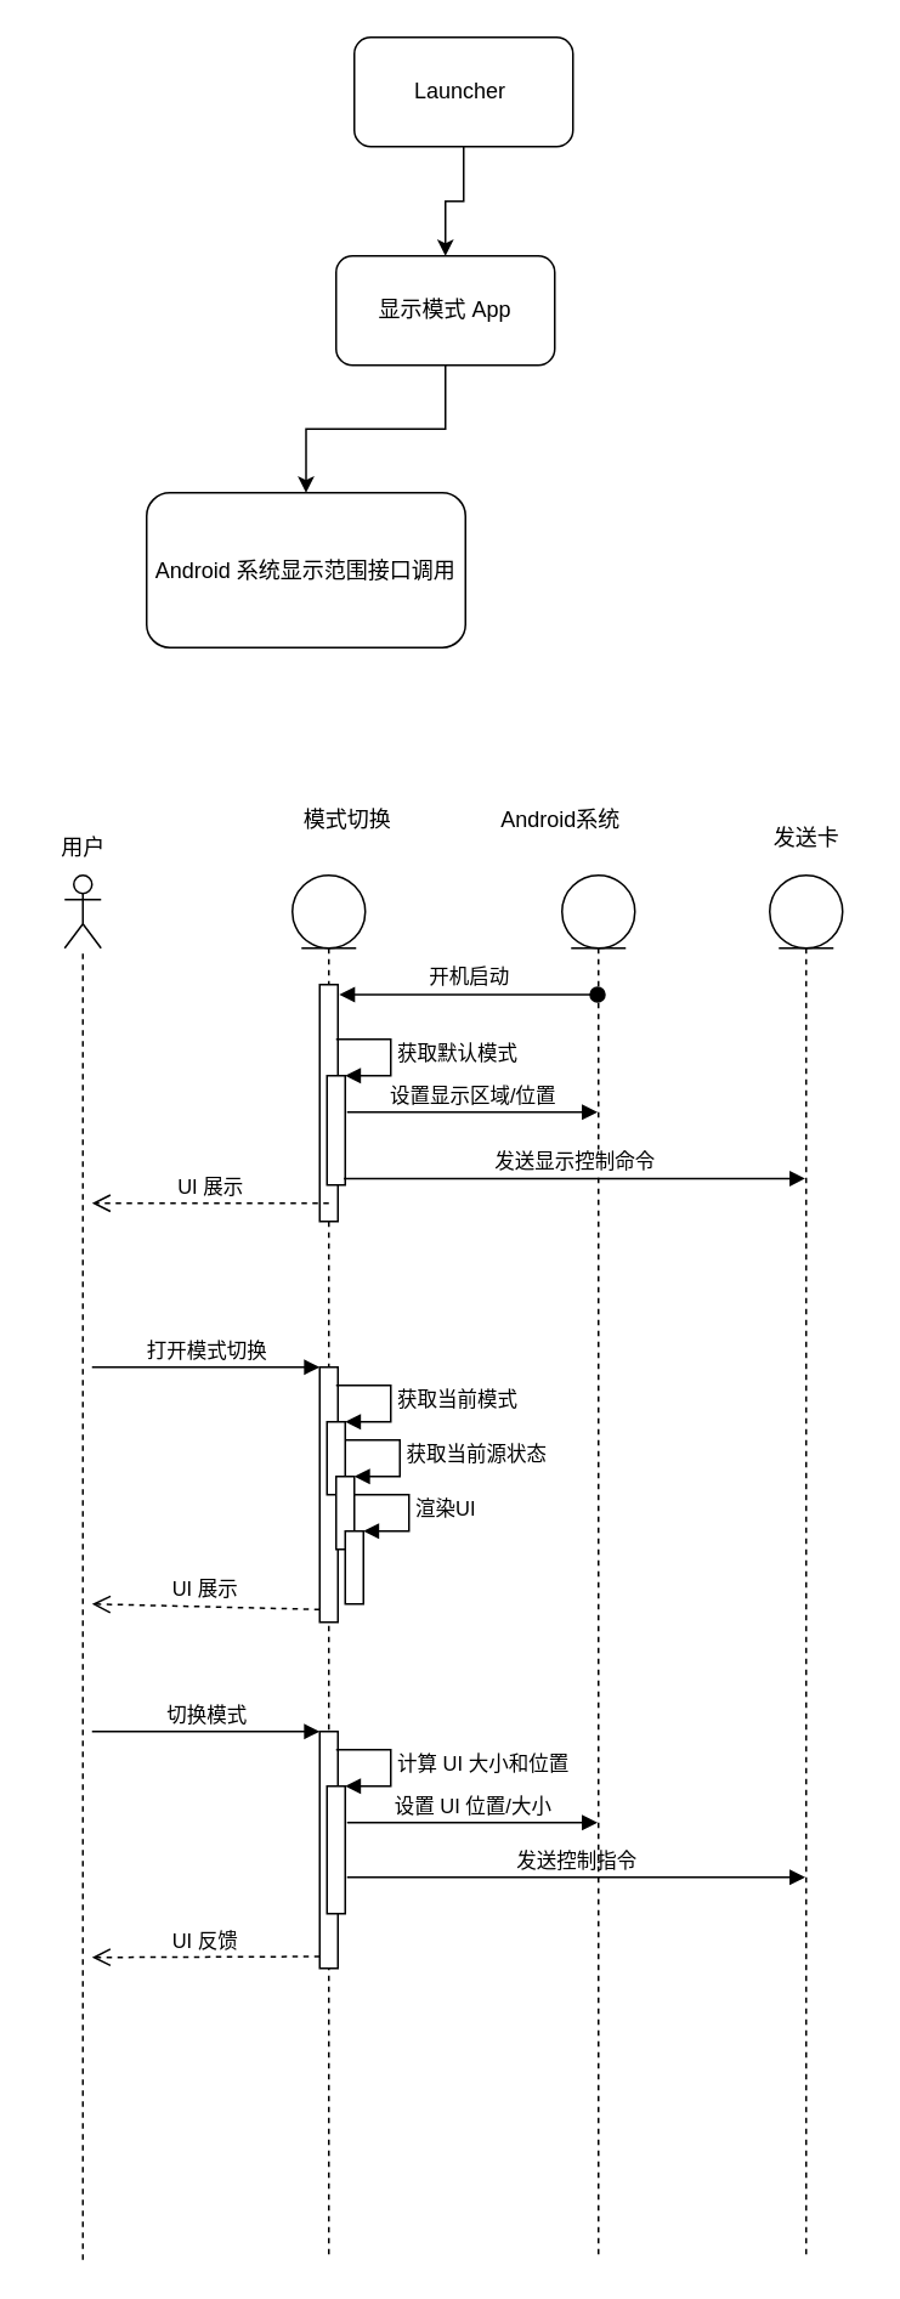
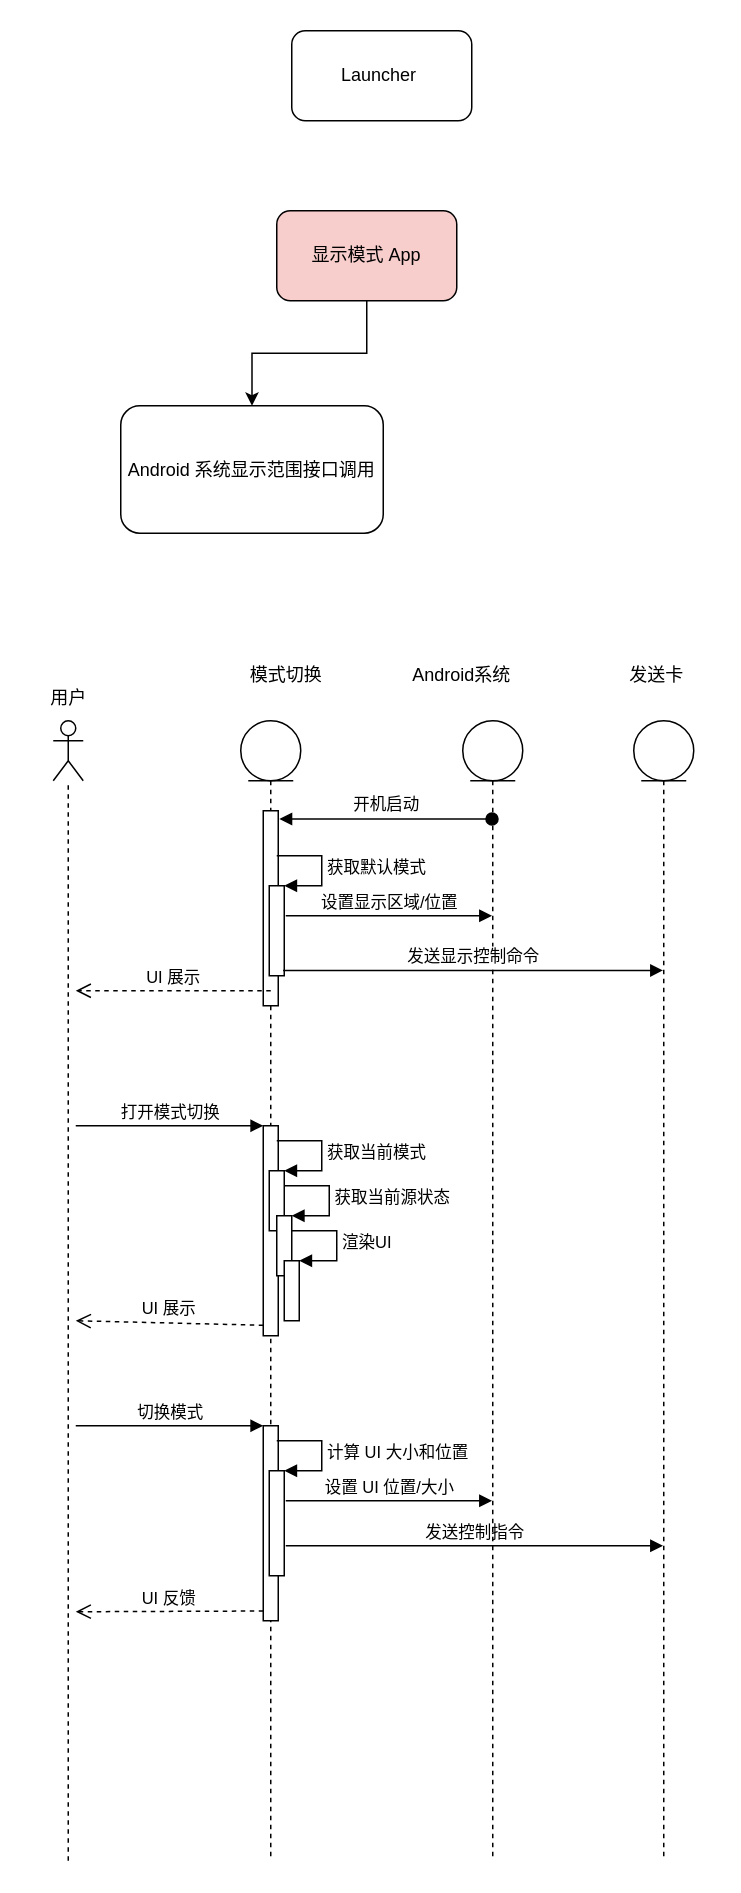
  <mxCell id="0" />
  <mxCell id="1" parent="0" />
- <mxCell id="2" value="" style="edgeStyle=orthogonalEdgeStyle;rounded=0;orthogonalLoop=1;jettySize=auto;html=1;" edge="1" parent="1" source="3" target="5"><mxGeometry relative="1" as="geometry" /></mxCell>
  <mxCell id="3" value="Launcher&amp;nbsp;" style="rounded=1;whiteSpace=wrap;html=1;" vertex="1" parent="1"><mxGeometry x="194" y="20" width="120" height="60" as="geometry" /></mxCell>
  <mxCell id="4" value="" style="edgeStyle=orthogonalEdgeStyle;rounded=0;orthogonalLoop=1;jettySize=auto;html=1;" edge="1" parent="1" source="5" target="6"><mxGeometry relative="1" as="geometry" /></mxCell>
- <mxCell id="5" value="显示模式 App" style="whiteSpace=wrap;html=1;rounded=1;" vertex="1" parent="1"><mxGeometry x="184" y="140" width="120" height="60" as="geometry" /></mxCell>
+ <mxCell id="5" value="显示模式 App" style="whiteSpace=wrap;html=1;rounded=1;fillColor=#f8cecc;" vertex="1" parent="1"><mxGeometry x="184" y="140" width="120" height="60" as="geometry" /></mxCell>
  <mxCell id="6" value="Android 系统显示范围接口调用" style="whiteSpace=wrap;html=1;rounded=1;" vertex="1" parent="1"><mxGeometry x="80" y="270" width="175" height="85" as="geometry" /></mxCell>
  <mxCell id="7" value="" style="shape=umlActor;verticalLabelPosition=bottom;verticalAlign=top;html=1;" vertex="1" parent="1"><mxGeometry x="35" y="480" width="20" height="40" as="geometry" /></mxCell>
  <mxCell id="8" value="" style="shape=umlLifeline;participant=umlEntity;perimeter=lifelinePerimeter;whiteSpace=wrap;html=1;container=1;collapsible=0;recursiveResize=0;verticalAlign=top;spacingTop=36;outlineConnect=0;" vertex="1" parent="1"><mxGeometry x="160" y="480" width="40" height="760" as="geometry" /></mxCell>
  <mxCell id="9" value="" style="html=1;points=[];perimeter=orthogonalPerimeter;" vertex="1" parent="8"><mxGeometry x="15" y="60" width="10" height="130" as="geometry" /></mxCell>
  <mxCell id="10" value="" style="html=1;points=[];perimeter=orthogonalPerimeter;" vertex="1" parent="8"><mxGeometry x="19" y="110" width="10" height="60" as="geometry" /></mxCell>
  <mxCell id="11" value="获取默认模式" style="edgeStyle=orthogonalEdgeStyle;html=1;align=left;spacingLeft=2;endArrow=block;rounded=0;entryX=1;entryY=0;" edge="1" target="10" parent="8"><mxGeometry relative="1" as="geometry"><mxPoint x="24" y="90" as="sourcePoint" /><Array as="points"><mxPoint x="54" y="90" /></Array></mxGeometry></mxCell>
  <mxCell id="12" value="设置显示区域/位置" style="html=1;verticalAlign=bottom;endArrow=block;rounded=0;" edge="1" parent="8" target="29"><mxGeometry width="80" relative="1" as="geometry"><mxPoint x="30" y="130" as="sourcePoint" /><mxPoint x="110" y="130" as="targetPoint" /></mxGeometry></mxCell>
  <mxCell id="13" value="" style="html=1;points=[];perimeter=orthogonalPerimeter;" vertex="1" parent="8"><mxGeometry x="15" y="270" width="10" height="140" as="geometry" /></mxCell>
  <mxCell id="14" value="打开模式切换" style="html=1;verticalAlign=bottom;endArrow=block;entryX=0;entryY=0;rounded=0;" edge="1" target="13" parent="8"><mxGeometry relative="1" as="geometry"><mxPoint x="-110" y="270" as="sourcePoint" /></mxGeometry></mxCell>
  <mxCell id="15" value="UI 展示" style="html=1;verticalAlign=bottom;endArrow=open;dashed=1;endSize=8;exitX=0;exitY=0.95;rounded=0;" edge="1" source="13" parent="8"><mxGeometry relative="1" as="geometry"><mxPoint x="-110" y="400" as="targetPoint" /></mxGeometry></mxCell>
  <mxCell id="16" value="" style="html=1;points=[];perimeter=orthogonalPerimeter;" vertex="1" parent="8"><mxGeometry x="19" y="300" width="10" height="40" as="geometry" /></mxCell>
  <mxCell id="17" value="获取当前模式" style="edgeStyle=orthogonalEdgeStyle;html=1;align=left;spacingLeft=2;endArrow=block;rounded=0;entryX=1;entryY=0;" edge="1" target="16" parent="8"><mxGeometry relative="1" as="geometry"><mxPoint x="24" y="280" as="sourcePoint" /><Array as="points"><mxPoint x="54" y="280" /></Array></mxGeometry></mxCell>
  <mxCell id="18" value="" style="html=1;points=[];perimeter=orthogonalPerimeter;" vertex="1" parent="8"><mxGeometry x="24" y="330" width="10" height="40" as="geometry" /></mxCell>
  <mxCell id="19" value="获取当前源状态" style="edgeStyle=orthogonalEdgeStyle;html=1;align=left;spacingLeft=2;endArrow=block;rounded=0;entryX=1;entryY=0;" edge="1" target="18" parent="8"><mxGeometry relative="1" as="geometry"><mxPoint x="29" y="310" as="sourcePoint" /><Array as="points"><mxPoint x="59" y="310" /></Array></mxGeometry></mxCell>
  <mxCell id="20" value="" style="html=1;points=[];perimeter=orthogonalPerimeter;" vertex="1" parent="8"><mxGeometry x="29" y="360" width="10" height="40" as="geometry" /></mxCell>
  <mxCell id="21" value="渲染UI" style="edgeStyle=orthogonalEdgeStyle;html=1;align=left;spacingLeft=2;endArrow=block;rounded=0;entryX=1;entryY=0;" edge="1" target="20" parent="8"><mxGeometry relative="1" as="geometry"><mxPoint x="34" y="340" as="sourcePoint" /><Array as="points"><mxPoint x="64" y="340" /></Array></mxGeometry></mxCell>
  <mxCell id="22" value="" style="html=1;points=[];perimeter=orthogonalPerimeter;" vertex="1" parent="8"><mxGeometry x="15" y="470" width="10" height="130" as="geometry" /></mxCell>
  <mxCell id="23" value="切换模式" style="html=1;verticalAlign=bottom;endArrow=block;entryX=0;entryY=0;rounded=0;" edge="1" target="22" parent="8"><mxGeometry relative="1" as="geometry"><mxPoint x="-110" y="470" as="sourcePoint" /></mxGeometry></mxCell>
  <mxCell id="24" value="UI 反馈" style="html=1;verticalAlign=bottom;endArrow=open;dashed=1;endSize=8;exitX=0;exitY=0.95;rounded=0;" edge="1" source="22" parent="8"><mxGeometry relative="1" as="geometry"><mxPoint x="-110" y="594" as="targetPoint" /></mxGeometry></mxCell>
  <mxCell id="25" value="" style="html=1;points=[];perimeter=orthogonalPerimeter;" vertex="1" parent="8"><mxGeometry x="19" y="500" width="10" height="70" as="geometry" /></mxCell>
  <mxCell id="26" value="计算 UI 大小和位置" style="edgeStyle=orthogonalEdgeStyle;html=1;align=left;spacingLeft=2;endArrow=block;rounded=0;entryX=1;entryY=0;" edge="1" target="25" parent="8"><mxGeometry relative="1" as="geometry"><mxPoint x="24" y="480" as="sourcePoint" /><Array as="points"><mxPoint x="54" y="480" /></Array></mxGeometry></mxCell>
  <mxCell id="27" value="设置 UI 位置/大小" style="html=1;verticalAlign=bottom;endArrow=block;rounded=0;" edge="1" parent="8" target="29"><mxGeometry width="80" relative="1" as="geometry"><mxPoint x="30" y="520" as="sourcePoint" /><mxPoint x="110" y="520" as="targetPoint" /></mxGeometry></mxCell>
  <mxCell id="28" value="发送控制指令" style="html=1;verticalAlign=bottom;endArrow=block;rounded=0;" edge="1" parent="8" target="34"><mxGeometry width="80" relative="1" as="geometry"><mxPoint x="30" y="550" as="sourcePoint" /><mxPoint x="110" y="550" as="targetPoint" /></mxGeometry></mxCell>
  <mxCell id="29" value="" style="shape=umlLifeline;participant=umlEntity;perimeter=lifelinePerimeter;whiteSpace=wrap;html=1;container=1;collapsible=0;recursiveResize=0;verticalAlign=top;spacingTop=36;outlineConnect=0;" vertex="1" parent="1"><mxGeometry x="308" y="480" width="40" height="760" as="geometry" /></mxCell>
  <mxCell id="30" value="" style="endArrow=none;dashed=1;html=1;rounded=0;" edge="1" parent="1" target="7"><mxGeometry width="50" height="50" relative="1" as="geometry"><mxPoint x="45" y="1240" as="sourcePoint" /><mxPoint x="85" y="630" as="targetPoint" /></mxGeometry></mxCell>
  <mxCell id="31" value="用户" style="text;html=1;align=center;verticalAlign=middle;resizable=0;points=[];autosize=1;strokeColor=none;fillColor=none;" vertex="1" parent="1"><mxGeometry x="20" y="450" width="50" height="30" as="geometry" /></mxCell>
  <mxCell id="32" value="模式切换" style="text;html=1;align=center;verticalAlign=middle;resizable=0;points=[];autosize=1;strokeColor=none;fillColor=none;" vertex="1" parent="1"><mxGeometry x="155" y="435" width="70" height="30" as="geometry" /></mxCell>
  <mxCell id="33" value="Android系统" style="text;html=1;align=center;verticalAlign=middle;resizable=0;points=[];autosize=1;strokeColor=none;fillColor=none;" vertex="1" parent="1"><mxGeometry x="262" y="435" width="90" height="30" as="geometry" /></mxCell>
  <mxCell id="34" value="" style="shape=umlLifeline;participant=umlEntity;perimeter=lifelinePerimeter;whiteSpace=wrap;html=1;container=1;collapsible=0;recursiveResize=0;verticalAlign=top;spacingTop=36;outlineConnect=0;" vertex="1" parent="1"><mxGeometry x="422" y="480" width="40" height="760" as="geometry" /></mxCell>
- <mxCell id="35" value="发送卡" style="text;html=1;align=center;verticalAlign=middle;resizable=0;points=[];autosize=1;strokeColor=none;fillColor=none;" vertex="1" parent="1"><mxGeometry x="412" y="445" width="60" height="30" as="geometry" /></mxCell>
+ <mxCell id="35" value="发送卡" style="text;html=1;align=center;verticalAlign=middle;resizable=0;points=[];autosize=1;strokeColor=none;fillColor=none;" vertex="1" parent="1"><mxGeometry x="407" y="435" width="60" height="30" as="geometry" /></mxCell>
  <mxCell id="36" value="开机启动" style="html=1;verticalAlign=bottom;startArrow=oval;endArrow=block;startSize=8;rounded=0;entryX=1.075;entryY=0.042;entryDx=0;entryDy=0;entryPerimeter=0;" edge="1" target="9" parent="1" source="29"><mxGeometry relative="1" as="geometry"><mxPoint x="115" y="540" as="sourcePoint" /></mxGeometry></mxCell>
  <mxCell id="37" value="UI 展示" style="html=1;verticalAlign=bottom;endArrow=open;dashed=1;endSize=8;rounded=0;exitX=0.5;exitY=0.923;exitDx=0;exitDy=0;exitPerimeter=0;" edge="1" parent="1" source="9"><mxGeometry relative="1" as="geometry"><mxPoint x="180" y="620" as="sourcePoint" /><mxPoint x="50" y="660" as="targetPoint" /></mxGeometry></mxCell>
  <mxCell id="38" value="发送显示控制命令" style="html=1;verticalAlign=bottom;endArrow=block;rounded=0;exitX=0.924;exitY=0.941;exitDx=0;exitDy=0;exitPerimeter=0;" edge="1" parent="1" source="10" target="34"><mxGeometry width="80" relative="1" as="geometry"><mxPoint x="203" y="650" as="sourcePoint" /><mxPoint x="283" y="650" as="targetPoint" /></mxGeometry></mxCell>
